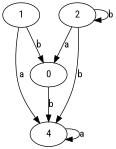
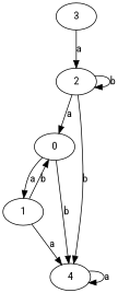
  digraph {
    d2tdocpreamble="\usetikzlibrary{automata}"
    d2tfigpreamble="\tikzstyle{every state}= [ draw=blue!50,very thick,fill=blue!20]  \tikzstyle{auto}= [fill=white]"
    fontname="Roboto Condensed"
    ranksep=0.5
    node [fontname="Roboto Condensed" style=state]
    edge [fontname="Roboto Condensed" lblstyle=auto topath="bend right"]
    n1 [label=0 style="state, accepting"]
    n2 [label=1]
    n3 [label=4]
    n4 [label=2 style="state, initial"]
+   n5 [label=3]
+   n1 -> n2 [label=a]
    n1 -> n3 [label=b]
    n2 -> n1 [label=b]
    n2 -> n3 [label=a]
    n3 -> n3 [label=a topath="loop above"]
    n4 -> n1 [label=a]
    n4 -> n3 [label=b]
    n4 -> n4 [label=b topath="loop above"]
+   n5 -> n4 [label=a]
  }
